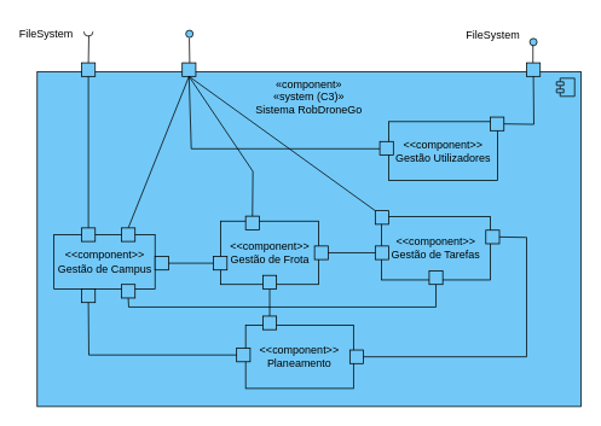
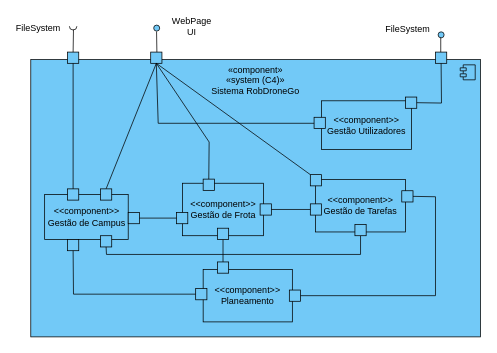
  <mxCell id="0" />
  <mxCell id="1" parent="0" />
- <mxCell id="2" value="«component»&lt;br&gt;«system (C3)»&lt;br&gt;Sistema RobDroneGo" style="html=1;dropTarget=0;whiteSpace=wrap;verticalAlign=top;fillColor=#72c9f7;" vertex="1" parent="1"><mxGeometry x="40" y="79" width="600" height="370" as="geometry" /></mxCell>
+ <mxCell id="2" value="«component»&lt;br&gt;«system (C4)»&lt;br&gt;Sistema RobDroneGo" style="html=1;dropTarget=0;whiteSpace=wrap;verticalAlign=top;fillColor=#72c9f7;" vertex="1" parent="1"><mxGeometry x="40" y="79" width="600" height="370" as="geometry" /></mxCell>
  <mxCell id="3" value="" style="shape=module;jettyWidth=8;jettyHeight=4;fillColor=#72c9f7;" vertex="1" parent="2"><mxGeometry x="1" width="20" height="20" relative="1" as="geometry"><mxPoint x="-27" y="7" as="offset" /></mxGeometry></mxCell>
  <mxCell id="4" value="&lt;&lt;component&gt;&gt; Gestão de Tarefas" style="shape=umlLifeline;perimeter=lifelinePerimeter;whiteSpace=wrap;container=1;dropTarget=0;collapsible=0;recursiveResize=0;outlineConnect=0;portConstraint=eastwest;newEdgeStyle={&quot;edgeStyle&quot;:&quot;elbowEdgeStyle&quot;,&quot;elbow&quot;:&quot;vertical&quot;,&quot;curved&quot;:0,&quot;rounded&quot;:0};size=70;fillColor=#72C9F7;" vertex="1" parent="1"><mxGeometry x="420" y="239" width="120" height="70" as="geometry" /></mxCell>
  <mxCell id="5" value="&lt;&lt;component&gt;&gt; Planeamento" style="shape=umlLifeline;perimeter=lifelinePerimeter;whiteSpace=wrap;container=1;dropTarget=0;collapsible=0;recursiveResize=0;outlineConnect=0;portConstraint=eastwest;newEdgeStyle={&quot;edgeStyle&quot;:&quot;elbowEdgeStyle&quot;,&quot;elbow&quot;:&quot;vertical&quot;,&quot;curved&quot;:0,&quot;rounded&quot;:0};size=70;fillColor=#72C9F7;" vertex="1" parent="1"><mxGeometry x="270" y="359" width="119" height="70" as="geometry" /></mxCell>
  <mxCell id="6" value="&lt;&lt;component&gt;&gt; Gestão Utilizadores" style="shape=umlLifeline;perimeter=lifelinePerimeter;whiteSpace=wrap;container=1;dropTarget=0;collapsible=0;recursiveResize=0;outlineConnect=0;portConstraint=eastwest;newEdgeStyle={&quot;edgeStyle&quot;:&quot;elbowEdgeStyle&quot;,&quot;elbow&quot;:&quot;vertical&quot;,&quot;curved&quot;:0,&quot;rounded&quot;:0};size=65;fillColor=#72C9F7;" vertex="1" parent="1"><mxGeometry x="428" y="134" width="120" height="65" as="geometry" /></mxCell>
  <mxCell id="7" value="&lt;&lt;component&gt;&gt; Gestão de Campus" style="shape=umlLifeline;perimeter=lifelinePerimeter;whiteSpace=wrap;container=1;dropTarget=0;collapsible=0;recursiveResize=0;outlineConnect=0;portConstraint=eastwest;newEdgeStyle={&quot;edgeStyle&quot;:&quot;elbowEdgeStyle&quot;,&quot;elbow&quot;:&quot;vertical&quot;,&quot;curved&quot;:0,&quot;rounded&quot;:0};size=70;fillColor=#72C9F7;" vertex="1" parent="1"><mxGeometry x="58.5" y="259" width="111.5" height="60" as="geometry" /></mxCell>
  <mxCell id="8" value="" style="html=1;rounded=0;fillColor=#72C9F7;" vertex="1" parent="1"><mxGeometry x="200" y="69" width="15" height="15" as="geometry" /></mxCell>
  <mxCell id="9" value="" style="endArrow=none;html=1;rounded=0;align=center;verticalAlign=top;endFill=0;labelBackgroundColor=none;endSize=2;exitX=1;exitY=0.25;exitDx=0;exitDy=0;startFill=0;anchorPointDirection=0;bendable=0;entryX=1;entryY=0.25;entryDx=0;entryDy=0;" edge="1" parent="1"><mxGeometry relative="1" as="geometry"><mxPoint x="173" y="152.75" as="sourcePoint" /><mxPoint x="173" y="152.75" as="targetPoint" /></mxGeometry></mxCell>
  <mxCell id="10" value="" style="html=1;rounded=0;fillColor=#72C9F7;" vertex="1" parent="1"><mxGeometry x="89" y="319" width="15" height="15" as="geometry" /></mxCell>
  <mxCell id="11" value="" style="html=1;rounded=0;fillColor=#72C9F7;" vertex="1" parent="1"><mxGeometry x="260" y="384.5" width="15" height="15" as="geometry" /></mxCell>
  <mxCell id="12" value="" style="html=1;rounded=0;fillColor=#72C9F7;" vertex="1" parent="1"><mxGeometry x="535" y="254" width="15" height="15" as="geometry" /></mxCell>
  <mxCell id="13" value="" style="html=1;rounded=0;fillColor=#72C9F7;" vertex="1" parent="1"><mxGeometry x="385" y="386.5" width="15" height="15" as="geometry" /></mxCell>
  <mxCell id="14" value="&lt;&lt;component&gt;&gt; Gestão de Frota" style="shape=umlLifeline;perimeter=lifelinePerimeter;whiteSpace=wrap;container=1;dropTarget=0;collapsible=0;recursiveResize=0;outlineConnect=0;portConstraint=eastwest;newEdgeStyle={&quot;edgeStyle&quot;:&quot;elbowEdgeStyle&quot;,&quot;elbow&quot;:&quot;vertical&quot;,&quot;curved&quot;:0,&quot;rounded&quot;:0};size=70;fillColor=#72C9F7;" vertex="1" parent="1"><mxGeometry x="242.5" y="244" width="108" height="70" as="geometry" /></mxCell>
  <mxCell id="15" value="" style="html=1;rounded=0;fillColor=#72C9F7;" vertex="1" parent="1"><mxGeometry x="234.5" y="283" width="15" height="15" as="geometry" /></mxCell>
  <mxCell id="16" value="" style="html=1;rounded=0;fillColor=#72C9F7;" vertex="1" parent="1"><mxGeometry x="170" y="283" width="15" height="15" as="geometry" /></mxCell>
  <mxCell id="17" value="" style="html=1;rounded=0;fillColor=#72C9F7;" vertex="1" parent="1"><mxGeometry x="270" y="238.5" width="15" height="15" as="geometry" /></mxCell>
  <mxCell id="18" value="" style="endArrow=none;html=1;rounded=0;exitX=1;exitY=0.5;exitDx=0;exitDy=0;entryX=1;entryY=0.5;entryDx=0;entryDy=0;" edge="1" parent="1" source="13" target="12"><mxGeometry width="50" height="50" relative="1" as="geometry"><mxPoint x="400" y="359" as="sourcePoint" /><mxPoint x="450" y="309" as="targetPoint" /><Array as="points"><mxPoint x="580" y="394" /><mxPoint x="580" y="262" /></Array></mxGeometry></mxCell>
  <mxCell id="19" value="" style="endArrow=none;html=1;rounded=0;exitX=0;exitY=0.5;exitDx=0;exitDy=0;entryX=0.5;entryY=1;entryDx=0;entryDy=0;" edge="1" parent="1" source="11" target="10"><mxGeometry width="50" height="50" relative="1" as="geometry"><mxPoint x="380" y="359" as="sourcePoint" /><mxPoint x="430" y="309" as="targetPoint" /><Array as="points"><mxPoint x="97" y="392" /></Array></mxGeometry></mxCell>
  <mxCell id="20" value="" style="endArrow=none;html=1;rounded=0;exitX=1;exitY=0.5;exitDx=0;exitDy=0;entryX=0;entryY=0.5;entryDx=0;entryDy=0;" edge="1" parent="1" source="16" target="15"><mxGeometry width="50" height="50" relative="1" as="geometry"><mxPoint x="380" y="239" as="sourcePoint" /><mxPoint x="430" y="189" as="targetPoint" /></mxGeometry></mxCell>
  <mxCell id="21" value="" style="html=1;rounded=0;fillColor=#72C9F7;" vertex="1" parent="1"><mxGeometry x="346" y="271.5" width="15" height="15" as="geometry" /></mxCell>
  <mxCell id="22" value="" style="html=1;rounded=0;fillColor=#72C9F7;" vertex="1" parent="1"><mxGeometry x="413" y="271.5" width="15" height="15" as="geometry" /></mxCell>
  <mxCell id="23" value="" style="endArrow=none;html=1;rounded=0;entryX=0;entryY=0.5;entryDx=0;entryDy=0;" edge="1" parent="1" target="22"><mxGeometry width="50" height="50" relative="1" as="geometry"><mxPoint x="361" y="279" as="sourcePoint" /><mxPoint x="350" y="179" as="targetPoint" /></mxGeometry></mxCell>
  <mxCell id="24" value="" style="html=1;rounded=0;fillColor=#72C9F7;" vertex="1" parent="1"><mxGeometry x="418" y="156" width="15" height="15" as="geometry" /></mxCell>
  <mxCell id="25" value="" style="html=1;rounded=0;fillColor=#72C9F7;" vertex="1" parent="1"><mxGeometry x="89" y="251.5" width="15" height="15" as="geometry" /></mxCell>
  <mxCell id="26" value="" style="endArrow=none;html=1;rounded=0;entryX=0.5;entryY=1;entryDx=0;entryDy=0;exitX=0.5;exitY=0;exitDx=0;exitDy=0;" edge="1" parent="1" source="44" target="8"><mxGeometry width="50" height="50" relative="1" as="geometry"><mxPoint x="100" y="239" as="sourcePoint" /><mxPoint x="420" y="39" as="targetPoint" /></mxGeometry></mxCell>
  <mxCell id="27" value="" style="endArrow=none;html=1;rounded=0;exitX=0.5;exitY=0;exitDx=0;exitDy=0;entryX=0.5;entryY=1;entryDx=0;entryDy=0;" edge="1" parent="1" source="17" target="8"><mxGeometry width="50" height="50" relative="1" as="geometry"><mxPoint x="120" y="262" as="sourcePoint" /><mxPoint x="137" y="76" as="targetPoint" /><Array as="points"><mxPoint x="278" y="189" /></Array></mxGeometry></mxCell>
  <mxCell id="28" value="" style="endArrow=none;html=1;rounded=0;exitX=0;exitY=0;exitDx=0;exitDy=0;entryX=0.5;entryY=1;entryDx=0;entryDy=0;" edge="1" parent="1" source="45" target="8"><mxGeometry width="50" height="50" relative="1" as="geometry"><mxPoint x="280" y="249" as="sourcePoint" /><mxPoint x="137" y="76" as="targetPoint" /></mxGeometry></mxCell>
+ <mxCell id="29" value="WebPage UI" style="text;strokeColor=none;align=center;fillColor=none;html=1;verticalAlign=middle;whiteSpace=wrap;rounded=0;" vertex="1" parent="1"><mxGeometry x="225" y="20" width="60" height="30" as="geometry" /></mxCell>
  <mxCell id="30" value="" style="html=1;rounded=0;fillColor=#72C9F7;" vertex="1" parent="1"><mxGeometry x="89" y="69" width="15" height="15" as="geometry" /></mxCell>
  <mxCell id="31" value="" style="ellipse;html=1;fontSize=11;align=center;fillColor=#72C9F7;points=[];aspect=fixed;resizable=0;verticalAlign=bottom;labelPosition=center;verticalLabelPosition=top;flipH=1;" vertex="1" parent="1"><mxGeometry x="204" y="33" width="8" height="8" as="geometry" /></mxCell>
  <mxCell id="32" value="" style="endArrow=none;html=1;rounded=0;exitX=0.25;exitY=0;exitDx=0;exitDy=0;entryX=0.523;entryY=1.07;entryDx=0;entryDy=0;entryPerimeter=0;" edge="1" parent="1" target="31"><mxGeometry width="50" height="50" relative="1" as="geometry"><mxPoint x="208.25" y="69" as="sourcePoint" /><mxPoint x="208.5" y="39" as="targetPoint" /></mxGeometry></mxCell>
  <mxCell id="33" value="FileSystem" style="text;strokeColor=none;align=center;fillColor=none;html=1;verticalAlign=middle;whiteSpace=wrap;rounded=0;" vertex="1" parent="1"><mxGeometry x="20" y="22" width="60" height="30" as="geometry" /></mxCell>
  <mxCell id="34" value="" style="endArrow=none;html=1;rounded=0;exitX=0.5;exitY=0;exitDx=0;exitDy=0;entryX=0.5;entryY=1;entryDx=0;entryDy=0;" edge="1" parent="1" source="25" target="30"><mxGeometry width="50" height="50" relative="1" as="geometry"><mxPoint x="160" y="119" as="sourcePoint" /><mxPoint x="210" y="69" as="targetPoint" /></mxGeometry></mxCell>
  <mxCell id="35" value="" style="endArrow=none;html=1;rounded=0;exitX=0.75;exitY=0;exitDx=0;exitDy=0;" edge="1" parent="1"><mxGeometry width="50" height="50" relative="1" as="geometry"><mxPoint x="96.5" y="69" as="sourcePoint" /><mxPoint x="97" y="39" as="targetPoint" /></mxGeometry></mxCell>
  <mxCell id="36" value="" style="shape=requiredInterface;html=1;fontSize=11;align=center;fillColor=none;points=[];aspect=fixed;resizable=0;verticalAlign=bottom;labelPosition=center;verticalLabelPosition=top;flipH=1;rotation=-90;" vertex="1" parent="1"><mxGeometry x="94" y="32" width="5" height="10" as="geometry" /></mxCell>
  <mxCell id="37" value="" style="endArrow=none;html=1;rounded=0;exitX=0;exitY=0.5;exitDx=0;exitDy=0;entryX=0.5;entryY=1;entryDx=0;entryDy=0;" edge="1" parent="1" target="8"><mxGeometry width="50" height="50" relative="1" as="geometry"><mxPoint x="418" y="164" as="sourcePoint" /><mxPoint x="297" y="84" as="targetPoint" /><Array as="points"><mxPoint x="210" y="164" /></Array></mxGeometry></mxCell>
  <mxCell id="38" value="" style="html=1;rounded=0;fillColor=#72C9F7;" vertex="1" parent="1"><mxGeometry x="580" y="69" width="15" height="15" as="geometry" /></mxCell>
  <mxCell id="39" value="" style="endArrow=none;html=1;rounded=0;exitX=0.25;exitY=0;exitDx=0;exitDy=0;" edge="1" parent="1"><mxGeometry width="50" height="50" relative="1" as="geometry"><mxPoint x="587" y="69" as="sourcePoint" /><mxPoint x="587" y="48" as="targetPoint" /></mxGeometry></mxCell>
  <mxCell id="40" value="" style="ellipse;html=1;fontSize=11;align=center;fillColor=#72C9F7;points=[];aspect=fixed;resizable=0;verticalAlign=bottom;labelPosition=center;verticalLabelPosition=top;flipH=1;" vertex="1" parent="1"><mxGeometry x="583.5" y="42" width="8" height="8" as="geometry" /></mxCell>
  <mxCell id="41" value="" style="html=1;rounded=0;fillColor=#72C9F7;" vertex="1" parent="1"><mxGeometry x="540" y="129" width="15" height="15" as="geometry" /></mxCell>
  <mxCell id="42" value="" style="endArrow=none;html=1;rounded=0;entryX=0.5;entryY=1;entryDx=0;entryDy=0;exitX=1;exitY=0.5;exitDx=0;exitDy=0;" edge="1" parent="1" source="41" target="38"><mxGeometry width="50" height="50" relative="1" as="geometry"><mxPoint x="340" y="229" as="sourcePoint" /><mxPoint x="390" y="179" as="targetPoint" /><Array as="points"><mxPoint x="588" y="137" /></Array></mxGeometry></mxCell>
  <mxCell id="43" value="FileSystem" style="text;strokeColor=none;align=center;fillColor=none;html=1;verticalAlign=middle;whiteSpace=wrap;rounded=0;" vertex="1" parent="1"><mxGeometry x="512.5" y="24" width="60" height="30" as="geometry" /></mxCell>
  <mxCell id="44" value="" style="html=1;rounded=0;fillColor=#72C9F7;" vertex="1" parent="1"><mxGeometry x="133" y="251.5" width="15" height="15" as="geometry" /></mxCell>
  <mxCell id="45" value="" style="html=1;rounded=0;fillColor=#72C9F7;" vertex="1" parent="1"><mxGeometry x="413" y="232.5" width="15" height="15" as="geometry" /></mxCell>
  <mxCell id="46" value="" style="endArrow=none;html=1;rounded=0;exitX=0.5;exitY=0;exitDx=0;exitDy=0;entryX=0.5;entryY=1;entryDx=0;entryDy=0;" edge="1" parent="1" source="48" target="47"><mxGeometry width="50" height="50" relative="1" as="geometry"><mxPoint x="240" y="279" as="sourcePoint" /><mxPoint x="290" y="229" as="targetPoint" /></mxGeometry></mxCell>
  <mxCell id="47" value="" style="html=1;rounded=0;fillColor=#72C9F7;" vertex="1" parent="1"><mxGeometry x="289" y="304" width="15" height="15" as="geometry" /></mxCell>
  <mxCell id="48" value="" style="html=1;rounded=0;fillColor=#72C9F7;" vertex="1" parent="1"><mxGeometry x="289" y="349" width="15" height="15" as="geometry" /></mxCell>
  <mxCell id="49" value="" style="html=1;rounded=0;fillColor=#72C9F7;" vertex="1" parent="1"><mxGeometry x="133" y="314" width="15" height="15" as="geometry" /></mxCell>
  <mxCell id="50" value="" style="endArrow=none;html=1;rounded=0;exitX=0.5;exitY=1;exitDx=0;exitDy=0;entryX=0.5;entryY=1;entryDx=0;entryDy=0;" edge="1" parent="1" source="49" target="51"><mxGeometry width="50" height="50" relative="1" as="geometry"><mxPoint x="240" y="239" as="sourcePoint" /><mxPoint x="266.5" y="320" as="targetPoint" /><Array as="points"><mxPoint x="141" y="339" /><mxPoint x="480" y="339" /></Array></mxGeometry></mxCell>
  <mxCell id="51" value="" style="html=1;rounded=0;fillColor=#72C9F7;" vertex="1" parent="1"><mxGeometry x="472.5" y="299" width="15" height="15" as="geometry" /></mxCell>
